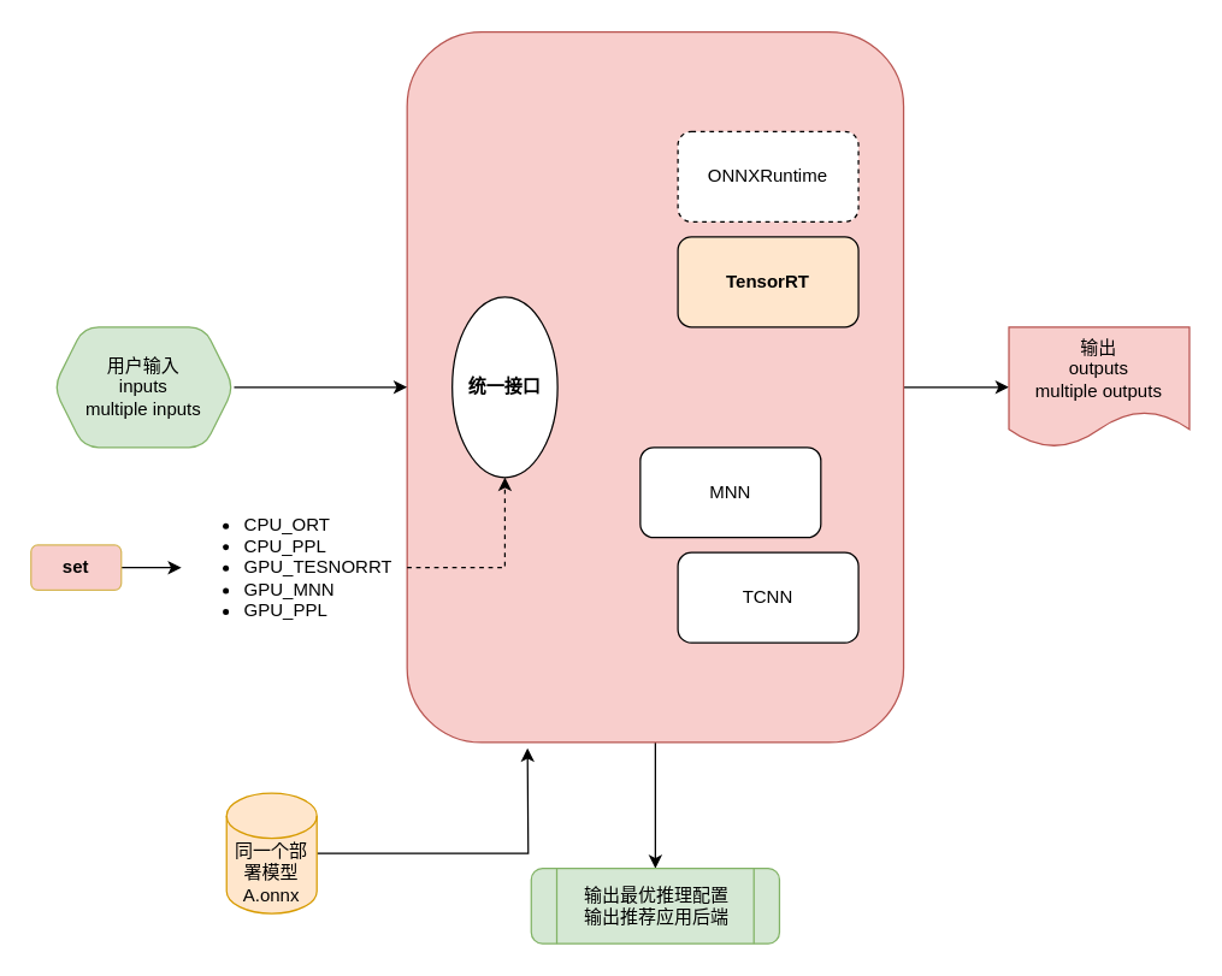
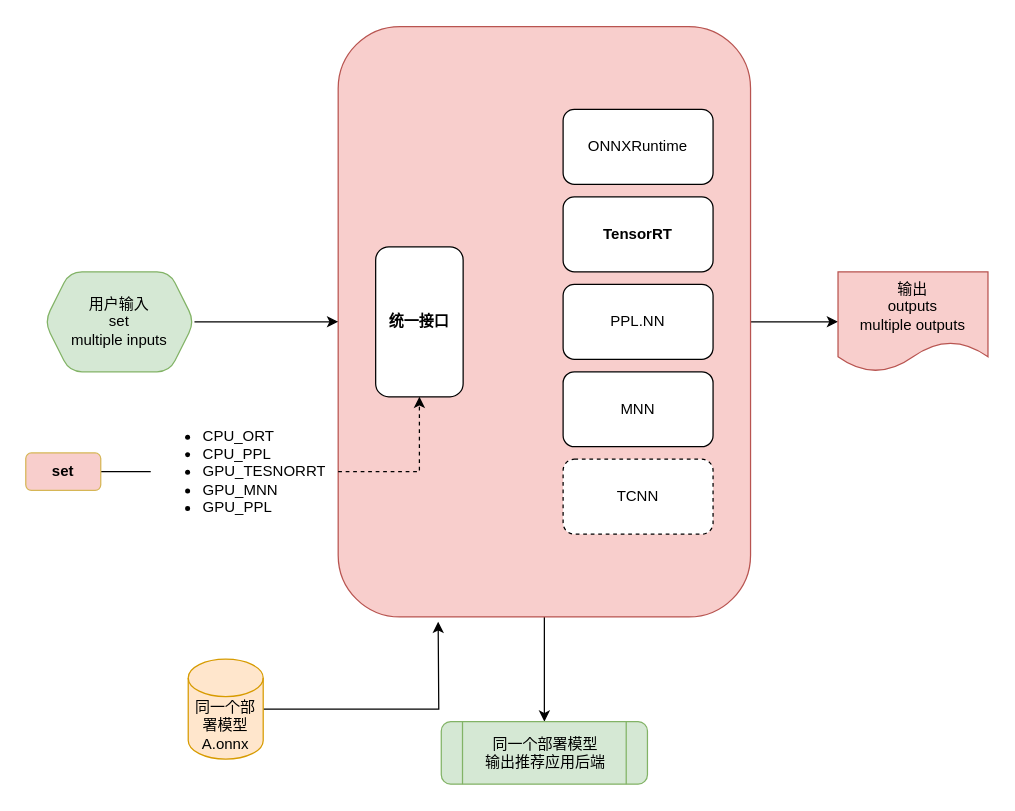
  <mxCell id="0" />
  <mxCell id="1" parent="0" />
  <mxCell id="2" value="" style="edgeStyle=orthogonalEdgeStyle;rounded=0;orthogonalLoop=1;jettySize=auto;html=1;" edge="1" parent="1" source="4" target="17"><mxGeometry relative="1" as="geometry" /></mxCell>
  <mxCell id="3" value="" style="edgeStyle=orthogonalEdgeStyle;rounded=0;orthogonalLoop=1;jettySize=auto;html=1;" edge="1" parent="1" source="4" target="20"><mxGeometry relative="1" as="geometry" /></mxCell>
  <mxCell id="4" value="" style="rounded=1;whiteSpace=wrap;html=1;fillColor=#f8cecc;strokeColor=#b85450;" vertex="1" parent="1"><mxGeometry x="270" y="20.75" width="330" height="472.5" as="geometry" /></mxCell>
  <mxCell id="5" style="edgeStyle=orthogonalEdgeStyle;rounded=0;orthogonalLoop=1;jettySize=auto;html=1;entryX=0;entryY=0.5;entryDx=0;entryDy=0;" edge="1" parent="1" source="6" target="4"><mxGeometry relative="1" as="geometry" /></mxCell>
- <mxCell id="6" value="用户输入&lt;br&gt;inputs&lt;br&gt;multiple inputs" style="shape=hexagon;perimeter=hexagonPerimeter2;whiteSpace=wrap;html=1;fixedSize=1;fillColor=#d5e8d4;strokeColor=#82b366;rounded=1;" vertex="1" parent="1"><mxGeometry x="35" y="217" width="120" height="80" as="geometry" /></mxCell>
- <mxCell id="7" value="ONNXRuntime" style="rounded=1;whiteSpace=wrap;html=1;fontStyle=0;dashed=1;" vertex="1" parent="1"><mxGeometry x="450" y="87" width="120" height="60" as="geometry" /></mxCell>
- <mxCell id="8" value="TensorRT" style="rounded=1;whiteSpace=wrap;html=1;fontStyle=1;fillColor=#ffe6cc;" vertex="1" parent="1"><mxGeometry x="450" y="157" width="120" height="60" as="geometry" /></mxCell>
- <mxCell id="10" value="MNN" style="rounded=1;whiteSpace=wrap;html=1;" vertex="1" parent="1"><mxGeometry x="425" y="297" width="120" height="60" as="geometry" /></mxCell>
- <mxCell id="11" value="TCNN" style="rounded=1;whiteSpace=wrap;html=1;" vertex="1" parent="1"><mxGeometry x="450" y="367" width="120" height="60" as="geometry" /></mxCell>
- <mxCell id="12" value="统一接口" style="ellipse;whiteSpace=wrap;html=1;fontStyle=1;" vertex="1" parent="1"><mxGeometry x="300" y="197" width="70" height="120" as="geometry" /></mxCell>
+ <mxCell id="6" value="用户输入&lt;br&gt;set&lt;br&gt;multiple inputs" style="shape=hexagon;perimeter=hexagonPerimeter2;whiteSpace=wrap;html=1;fixedSize=1;fillColor=#d5e8d4;strokeColor=#82b366;rounded=1;" vertex="1" parent="1"><mxGeometry x="35" y="217" width="120" height="80" as="geometry" /></mxCell>
+ <mxCell id="7" value="ONNXRuntime" style="rounded=1;whiteSpace=wrap;html=1;fontStyle=0" vertex="1" parent="1"><mxGeometry x="450" y="87" width="120" height="60" as="geometry" /></mxCell>
+ <mxCell id="8" value="TensorRT" style="rounded=1;whiteSpace=wrap;html=1;fontStyle=1" vertex="1" parent="1"><mxGeometry x="450" y="157" width="120" height="60" as="geometry" /></mxCell>
+ <mxCell id="9" value="PPL.NN" style="rounded=1;whiteSpace=wrap;html=1;" vertex="1" parent="1"><mxGeometry x="450" y="227" width="120" height="60" as="geometry" /></mxCell>
+ <mxCell id="10" value="MNN" style="rounded=1;whiteSpace=wrap;html=1;" vertex="1" parent="1"><mxGeometry x="450" y="297" width="120" height="60" as="geometry" /></mxCell>
+ <mxCell id="11" value="TCNN" style="rounded=1;whiteSpace=wrap;html=1;dashed=1;" vertex="1" parent="1"><mxGeometry x="450" y="367" width="120" height="60" as="geometry" /></mxCell>
+ <mxCell id="12" value="统一接口" style="rounded=1;whiteSpace=wrap;html=1;fontStyle=1" vertex="1" parent="1"><mxGeometry x="300" y="197" width="70" height="120" as="geometry" /></mxCell>
  <mxCell id="13" style="edgeStyle=orthogonalEdgeStyle;rounded=0;orthogonalLoop=1;jettySize=auto;html=1;dashed=1;" edge="1" parent="1" source="14" target="12"><mxGeometry relative="1" as="geometry" /></mxCell>
  <mxCell id="14" value="&lt;ul&gt;&lt;li&gt;CPU_ORT&lt;/li&gt;&lt;li&gt;CPU_PPL&lt;/li&gt;&lt;li&gt;GPU_TESNORRT&lt;/li&gt;&lt;li&gt;GPU_MNN&lt;/li&gt;&lt;li&gt;GPU_PPL&lt;/li&gt;&lt;/ul&gt;" style="text;strokeColor=none;fillColor=none;html=1;whiteSpace=wrap;verticalAlign=middle;overflow=hidden;" vertex="1" parent="1"><mxGeometry x="120" y="327" width="150" height="100" as="geometry" /></mxCell>
- <mxCell id="15" style="edgeStyle=orthogonalEdgeStyle;rounded=0;orthogonalLoop=1;jettySize=auto;html=1;" edge="1" parent="1" source="16" target="14"><mxGeometry relative="1" as="geometry" /></mxCell>
+ <mxCell id="15" style="edgeStyle=orthogonalEdgeStyle;rounded=0;orthogonalLoop=1;jettySize=auto;html=1;endArrow=none;" edge="1" parent="1" source="16" target="14"><mxGeometry relative="1" as="geometry" /></mxCell>
  <mxCell id="16" value="set" style="rounded=1;whiteSpace=wrap;html=1;fillColor=#f8cecc;strokeColor=#d6b656;fontStyle=1;" vertex="1" parent="1"><mxGeometry x="20" y="362" width="60" height="30" as="geometry" /></mxCell>
  <mxCell id="17" value="输出&lt;br&gt;outputs&lt;br&gt;multiple outputs" style="shape=document;whiteSpace=wrap;html=1;boundedLbl=1;fillColor=#f8cecc;strokeColor=#b85450;rounded=1;" vertex="1" parent="1"><mxGeometry x="670" y="217" width="120" height="80" as="geometry" /></mxCell>
  <mxCell id="18" style="edgeStyle=orthogonalEdgeStyle;rounded=0;orthogonalLoop=1;jettySize=auto;html=1;" edge="1" parent="1" source="19"><mxGeometry relative="1" as="geometry"><mxPoint x="350" y="497" as="targetPoint" /></mxGeometry></mxCell>
  <mxCell id="19" value="同一个部署模型&lt;br&gt;A.onnx" style="shape=cylinder3;whiteSpace=wrap;html=1;boundedLbl=1;backgroundOutline=1;size=15;fillColor=#ffe6cc;strokeColor=#d79b00;" vertex="1" parent="1"><mxGeometry x="150" y="527" width="60" height="80" as="geometry" /></mxCell>
- <mxCell id="20" value="输出最优推理配置&lt;br&gt;输出推荐应用后端" style="shape=process;whiteSpace=wrap;html=1;backgroundOutline=1;fillColor=#d5e8d4;strokeColor=#82b366;rounded=1;" vertex="1" parent="1"><mxGeometry x="352.5" y="577" width="165" height="50" as="geometry" /></mxCell>
+ <mxCell id="20" value="同一个部署模型&lt;br&gt;输出推荐应用后端" style="shape=process;whiteSpace=wrap;html=1;backgroundOutline=1;fillColor=#d5e8d4;strokeColor=#82b366;rounded=1;" vertex="1" parent="1"><mxGeometry x="352.5" y="577" width="165" height="50" as="geometry" /></mxCell>
